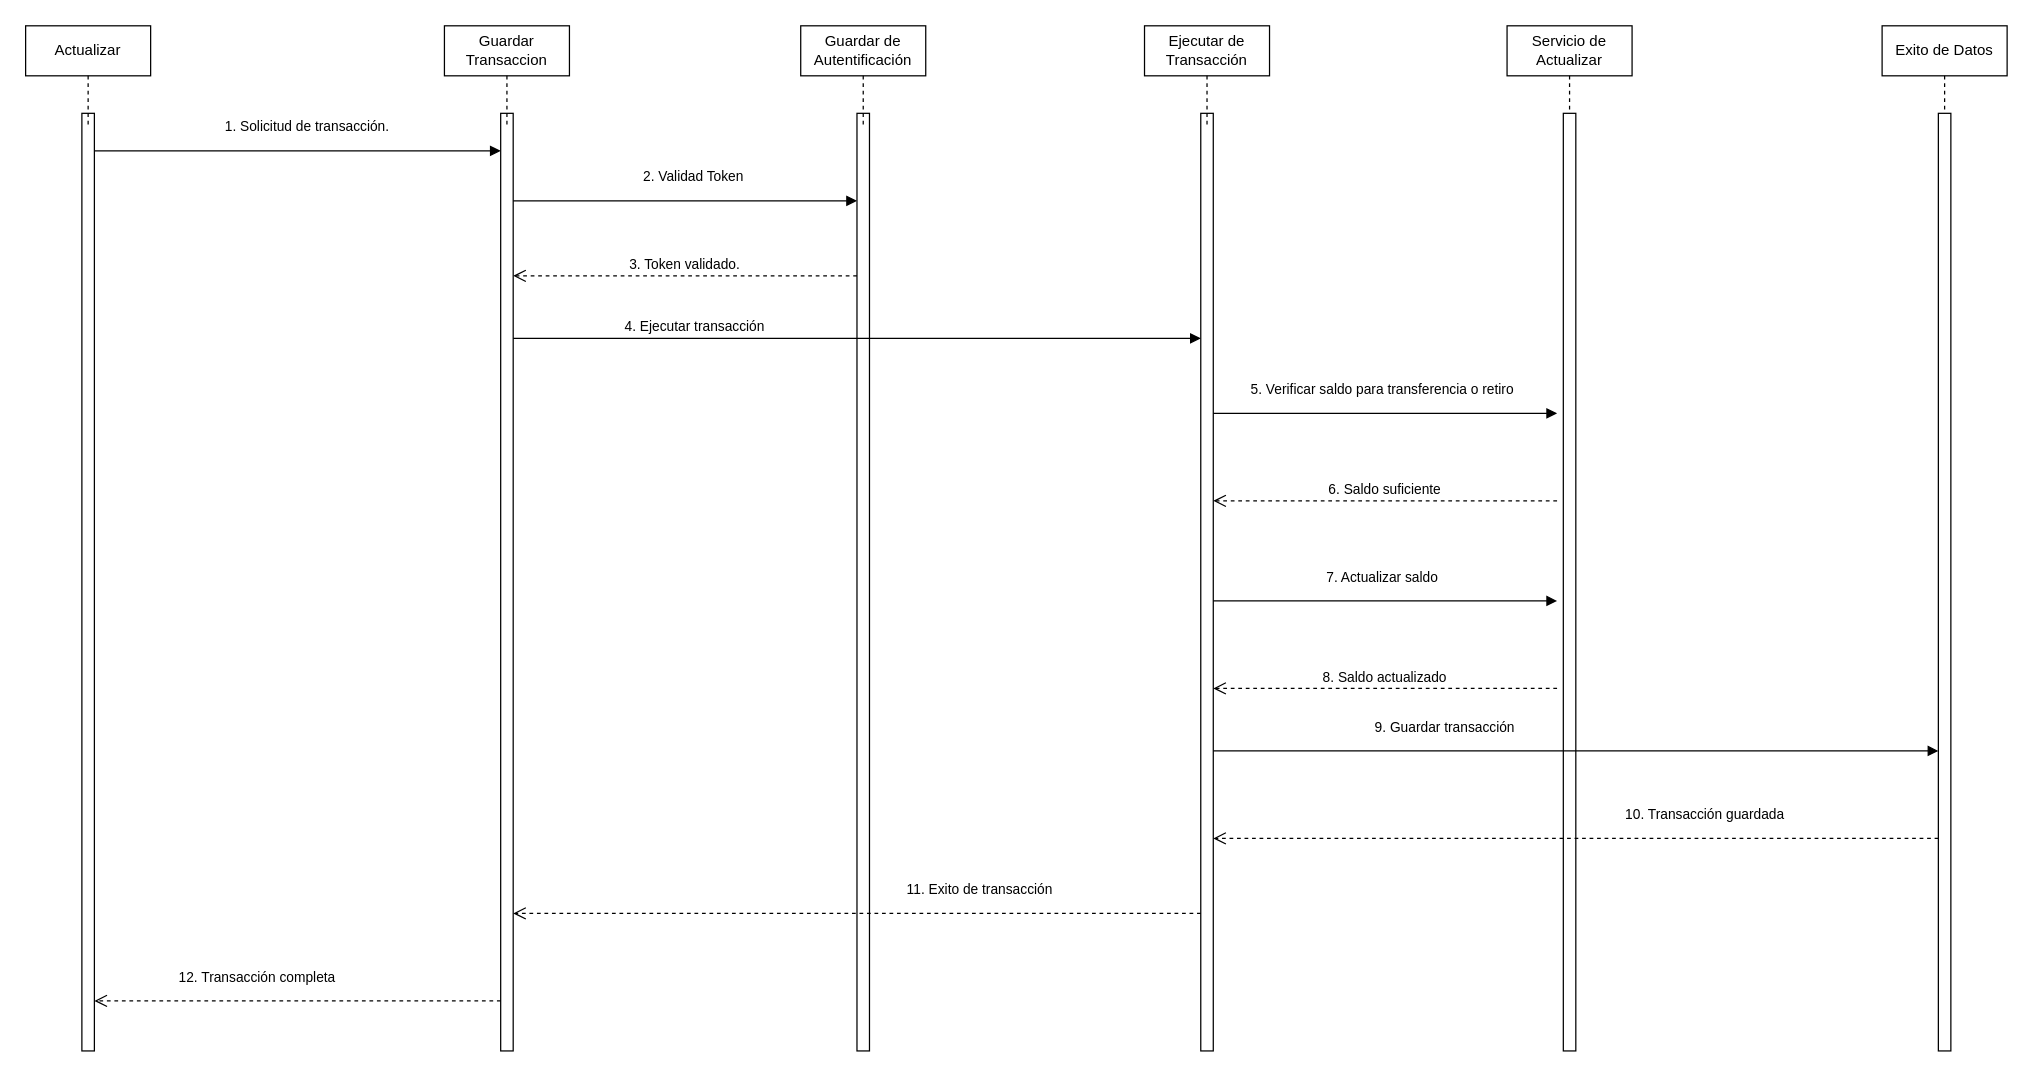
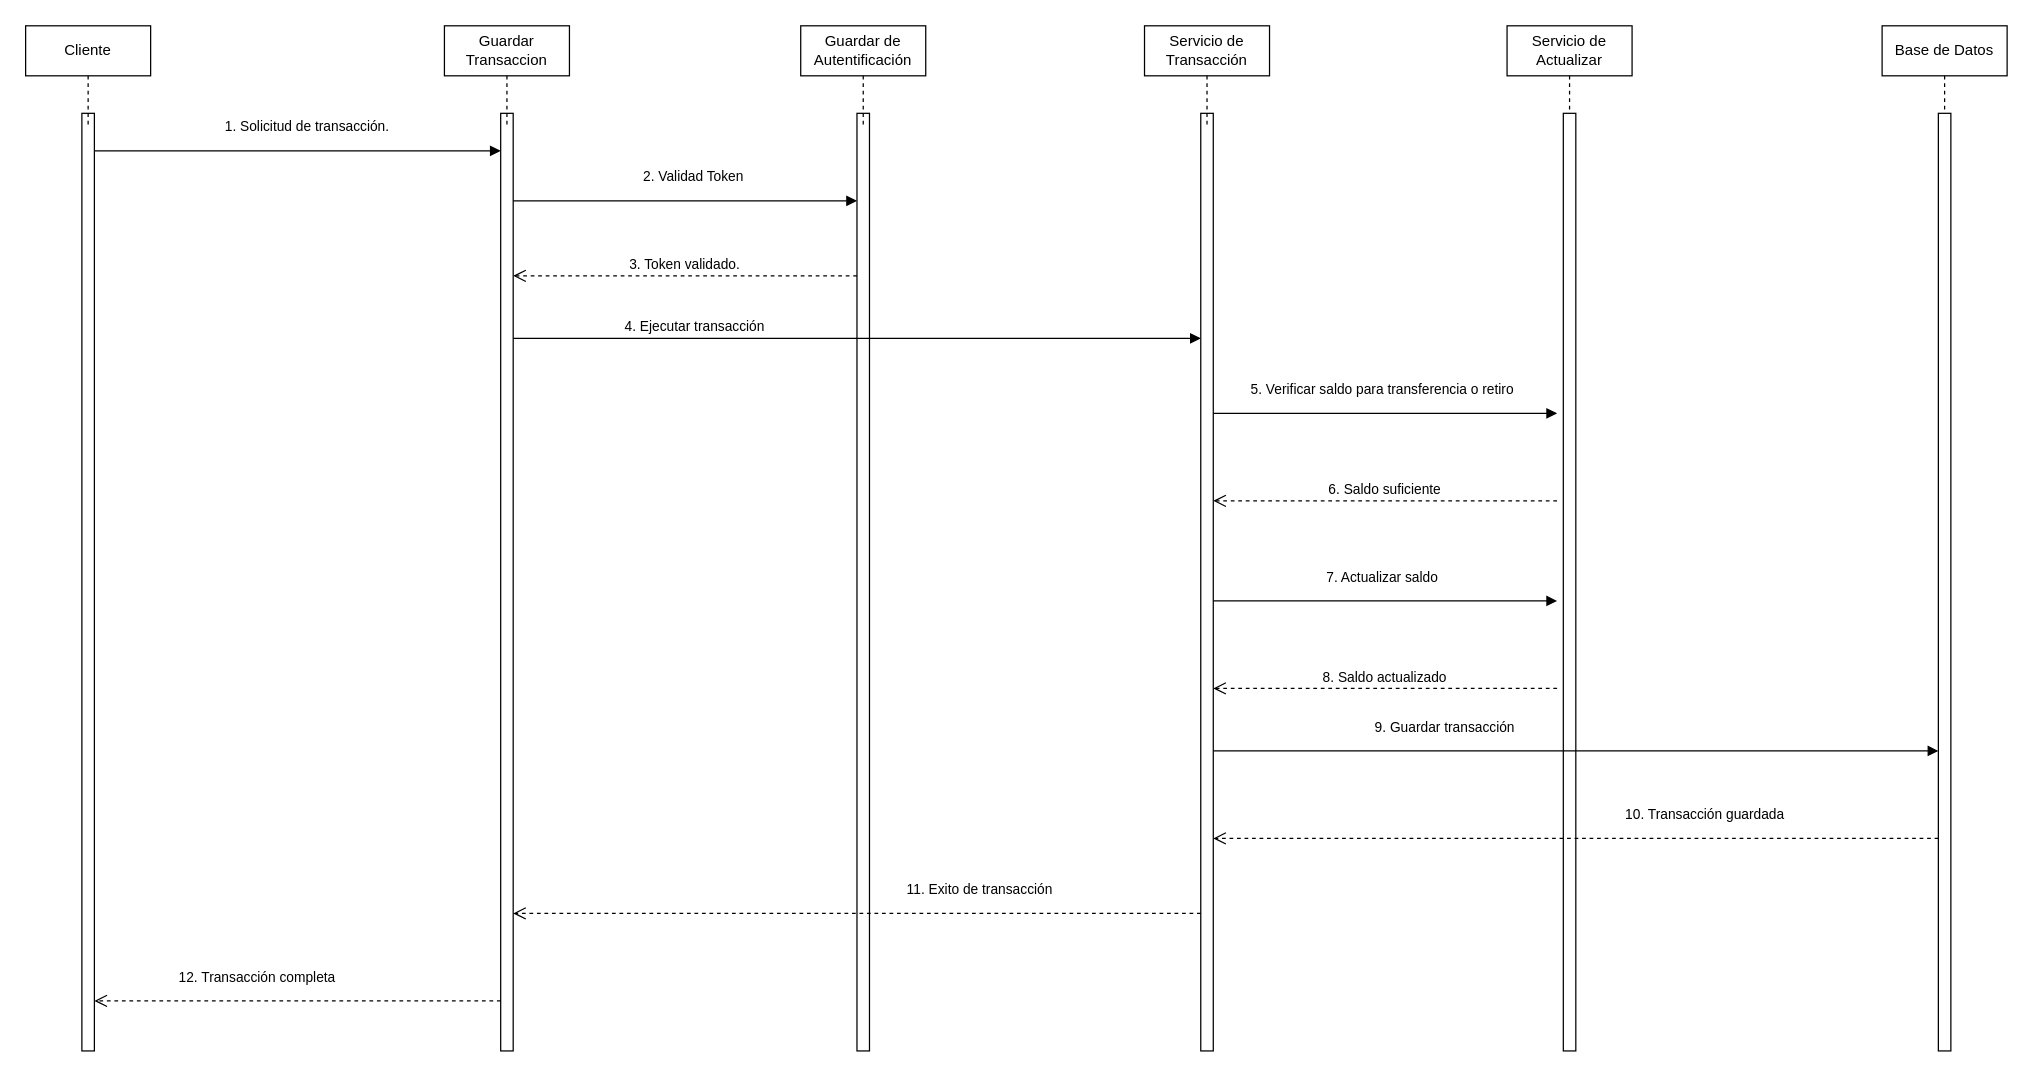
  <mxCell id="0" />
  <mxCell id="1" parent="0" />
  <mxCell id="2" value="" style="html=1;points=[[0,0,0,0,5],[0,1,0,0,-5],[1,0,0,0,5],[1,1,0,0,-5]];perimeter=orthogonalPerimeter;outlineConnect=0;targetShapes=umlLifeline;portConstraint=eastwest;newEdgeStyle={&quot;curved&quot;:0,&quot;rounded&quot;:0};" vertex="1" parent="1"><mxGeometry x="65" y="90" width="10" height="750" as="geometry" /></mxCell>
  <mxCell id="3" value="1. Solicitud de transacción." style="html=1;verticalAlign=bottom;endArrow=block;curved=0;rounded=0;" edge="1" parent="1"><mxGeometry x="0.046" y="10" relative="1" as="geometry"><mxPoint x="75" y="120" as="sourcePoint" /><mxPoint x="400" y="120" as="targetPoint" /><mxPoint as="offset" /></mxGeometry></mxCell>
  <mxCell id="4" value="3. Token validado." style="html=1;verticalAlign=bottom;endArrow=open;dashed=1;endSize=8;curved=0;rounded=0;" edge="1" source="8" parent="1"><mxGeometry relative="1" as="geometry"><mxPoint x="410" y="220" as="targetPoint" /><mxPoint x="680" y="220" as="sourcePoint" /></mxGeometry></mxCell>
- <mxCell id="5" value="Actualizar" style="shape=umlLifeline;perimeter=lifelinePerimeter;whiteSpace=wrap;html=1;container=1;dropTarget=0;collapsible=0;recursiveResize=0;outlineConnect=0;portConstraint=eastwest;newEdgeStyle={&quot;curved&quot;:0,&quot;rounded&quot;:0};" vertex="1" parent="1"><mxGeometry x="20" y="20" width="100" height="80" as="geometry" /></mxCell>
+ <mxCell id="5" value="Cliente" style="shape=umlLifeline;perimeter=lifelinePerimeter;whiteSpace=wrap;html=1;container=1;dropTarget=0;collapsible=0;recursiveResize=0;outlineConnect=0;portConstraint=eastwest;newEdgeStyle={&quot;curved&quot;:0,&quot;rounded&quot;:0};" vertex="1" parent="1"><mxGeometry x="20" y="20" width="100" height="80" as="geometry" /></mxCell>
  <mxCell id="6" value="" style="html=1;points=[[0,0,0,0,5],[0,1,0,0,-5],[1,0,0,0,5],[1,1,0,0,-5]];perimeter=orthogonalPerimeter;outlineConnect=0;targetShapes=umlLifeline;portConstraint=eastwest;newEdgeStyle={&quot;curved&quot;:0,&quot;rounded&quot;:0};" vertex="1" parent="1"><mxGeometry x="400" y="90" width="10" height="750" as="geometry" /></mxCell>
  <mxCell id="7" value="Guardar Transaccion" style="shape=umlLifeline;perimeter=lifelinePerimeter;whiteSpace=wrap;html=1;container=1;dropTarget=0;collapsible=0;recursiveResize=0;outlineConnect=0;portConstraint=eastwest;newEdgeStyle={&quot;curved&quot;:0,&quot;rounded&quot;:0};" vertex="1" parent="1"><mxGeometry x="355" y="20" width="100" height="80" as="geometry" /></mxCell>
  <mxCell id="8" value="" style="html=1;points=[[0,0,0,0,5],[0,1,0,0,-5],[1,0,0,0,5],[1,1,0,0,-5]];perimeter=orthogonalPerimeter;outlineConnect=0;targetShapes=umlLifeline;portConstraint=eastwest;newEdgeStyle={&quot;curved&quot;:0,&quot;rounded&quot;:0};" vertex="1" parent="1"><mxGeometry x="685" y="90" width="10" height="750" as="geometry" /></mxCell>
  <mxCell id="9" value="Guardar de Autentificación" style="shape=umlLifeline;perimeter=lifelinePerimeter;whiteSpace=wrap;html=1;container=1;dropTarget=0;collapsible=0;recursiveResize=0;outlineConnect=0;portConstraint=eastwest;newEdgeStyle={&quot;curved&quot;:0,&quot;rounded&quot;:0};" vertex="1" parent="1"><mxGeometry x="640" y="20" width="100" height="80" as="geometry" /></mxCell>
  <mxCell id="10" value="" style="html=1;points=[[0,0,0,0,5],[0,1,0,0,-5],[1,0,0,0,5],[1,1,0,0,-5]];perimeter=orthogonalPerimeter;outlineConnect=0;targetShapes=umlLifeline;portConstraint=eastwest;newEdgeStyle={&quot;curved&quot;:0,&quot;rounded&quot;:0};" vertex="1" parent="1"><mxGeometry x="960" y="90" width="10" height="750" as="geometry" /></mxCell>
- <mxCell id="11" value="Ejecutar de Transacción" style="shape=umlLifeline;perimeter=lifelinePerimeter;whiteSpace=wrap;html=1;container=1;dropTarget=0;collapsible=0;recursiveResize=0;outlineConnect=0;portConstraint=eastwest;newEdgeStyle={&quot;curved&quot;:0,&quot;rounded&quot;:0};" vertex="1" parent="1"><mxGeometry x="915" y="20" width="100" height="80" as="geometry" /></mxCell>
+ <mxCell id="11" value="Servicio de Transacción" style="shape=umlLifeline;perimeter=lifelinePerimeter;whiteSpace=wrap;html=1;container=1;dropTarget=0;collapsible=0;recursiveResize=0;outlineConnect=0;portConstraint=eastwest;newEdgeStyle={&quot;curved&quot;:0,&quot;rounded&quot;:0};" vertex="1" parent="1"><mxGeometry x="915" y="20" width="100" height="80" as="geometry" /></mxCell>
  <mxCell id="12" value="Servicio de Actualizar" style="shape=umlLifeline;perimeter=lifelinePerimeter;whiteSpace=wrap;html=1;container=1;dropTarget=0;collapsible=0;recursiveResize=0;outlineConnect=0;portConstraint=eastwest;newEdgeStyle={&quot;curved&quot;:0,&quot;rounded&quot;:0};" vertex="1" parent="1"><mxGeometry x="1205" y="20" width="100" height="80" as="geometry" /></mxCell>
  <mxCell id="13" value="" style="html=1;points=[[0,0,0,0,5],[0,1,0,0,-5],[1,0,0,0,5],[1,1,0,0,-5]];perimeter=orthogonalPerimeter;outlineConnect=0;targetShapes=umlLifeline;portConstraint=eastwest;newEdgeStyle={&quot;curved&quot;:0,&quot;rounded&quot;:0};" vertex="1" parent="1"><mxGeometry x="1250" y="90" width="10" height="750" as="geometry" /></mxCell>
- <mxCell id="14" value="Exito de Datos" style="shape=umlLifeline;perimeter=lifelinePerimeter;whiteSpace=wrap;html=1;container=1;dropTarget=0;collapsible=0;recursiveResize=0;outlineConnect=0;portConstraint=eastwest;newEdgeStyle={&quot;curved&quot;:0,&quot;rounded&quot;:0};" vertex="1" parent="1"><mxGeometry x="1505" y="20" width="100" height="80" as="geometry" /></mxCell>
+ <mxCell id="14" value="Base de Datos" style="shape=umlLifeline;perimeter=lifelinePerimeter;whiteSpace=wrap;html=1;container=1;dropTarget=0;collapsible=0;recursiveResize=0;outlineConnect=0;portConstraint=eastwest;newEdgeStyle={&quot;curved&quot;:0,&quot;rounded&quot;:0};" vertex="1" parent="1"><mxGeometry x="1505" y="20" width="100" height="80" as="geometry" /></mxCell>
  <mxCell id="15" value="" style="html=1;points=[[0,0,0,0,5],[0,1,0,0,-5],[1,0,0,0,5],[1,1,0,0,-5]];perimeter=orthogonalPerimeter;outlineConnect=0;targetShapes=umlLifeline;portConstraint=eastwest;newEdgeStyle={&quot;curved&quot;:0,&quot;rounded&quot;:0};" vertex="1" parent="1"><mxGeometry x="1550" y="90" width="10" height="750" as="geometry" /></mxCell>
  <mxCell id="16" value="2. Validad Token" style="html=1;verticalAlign=bottom;endArrow=block;curved=0;rounded=0;" edge="1" parent="1"><mxGeometry x="0.046" y="10" relative="1" as="geometry"><mxPoint x="410" y="160" as="sourcePoint" /><mxPoint x="685" y="160" as="targetPoint" /><mxPoint as="offset" /></mxGeometry></mxCell>
  <mxCell id="17" value="4. Ejecutar transacción" style="html=1;verticalAlign=bottom;endArrow=block;curved=0;rounded=0;" edge="1" parent="1" target="10"><mxGeometry x="-0.473" relative="1" as="geometry"><mxPoint x="410" y="270" as="sourcePoint" /><mxPoint x="685" y="270" as="targetPoint" /><mxPoint as="offset" /></mxGeometry></mxCell>
  <mxCell id="18" value="5. Verificar saldo para transferencia o retiro" style="html=1;verticalAlign=bottom;endArrow=block;curved=0;rounded=0;" edge="1" parent="1" source="10"><mxGeometry x="-0.018" y="10" relative="1" as="geometry"><mxPoint x="970" y="330" as="sourcePoint" /><mxPoint x="1245" y="330" as="targetPoint" /><mxPoint as="offset" /></mxGeometry></mxCell>
  <mxCell id="19" value="6. Saldo suficiente" style="html=1;verticalAlign=bottom;endArrow=open;dashed=1;endSize=8;curved=0;rounded=0;" edge="1" parent="1"><mxGeometry x="0.003" relative="1" as="geometry"><mxPoint x="970" y="400" as="targetPoint" /><mxPoint x="1245" y="400" as="sourcePoint" /><mxPoint as="offset" /></mxGeometry></mxCell>
  <mxCell id="20" value="7. Actualizar saldo" style="html=1;verticalAlign=bottom;endArrow=block;curved=0;rounded=0;" edge="1" parent="1"><mxGeometry x="-0.018" y="10" relative="1" as="geometry"><mxPoint x="970" y="480" as="sourcePoint" /><mxPoint x="1245" y="480" as="targetPoint" /><mxPoint as="offset" /></mxGeometry></mxCell>
  <mxCell id="21" value="8. Saldo actualizado" style="html=1;verticalAlign=bottom;endArrow=open;dashed=1;endSize=8;curved=0;rounded=0;" edge="1" parent="1"><mxGeometry x="0.003" relative="1" as="geometry"><mxPoint x="970" y="550" as="targetPoint" /><mxPoint x="1245" y="550" as="sourcePoint" /><mxPoint as="offset" /></mxGeometry></mxCell>
  <mxCell id="22" value="9. Guardar transacción" style="html=1;verticalAlign=bottom;endArrow=block;curved=0;rounded=0;" edge="1" parent="1" target="15"><mxGeometry x="-0.362" y="10" relative="1" as="geometry"><mxPoint x="970" y="600" as="sourcePoint" /><mxPoint x="1245" y="600" as="targetPoint" /><mxPoint as="offset" /></mxGeometry></mxCell>
  <mxCell id="23" value="10. Transacción guardada" style="html=1;verticalAlign=bottom;endArrow=open;dashed=1;endSize=8;curved=0;rounded=0;" edge="1" parent="1" target="10"><mxGeometry x="-0.356" y="-10" relative="1" as="geometry"><mxPoint x="1275" y="670" as="targetPoint" /><mxPoint x="1550" y="670" as="sourcePoint" /><mxPoint as="offset" /></mxGeometry></mxCell>
  <mxCell id="24" value="11. Exito de transacción" style="html=1;verticalAlign=bottom;endArrow=open;dashed=1;endSize=8;curved=0;rounded=0;" edge="1" parent="1" target="6"><mxGeometry x="-0.356" y="-10" relative="1" as="geometry"><mxPoint x="480" y="730" as="targetPoint" /><mxPoint x="960" y="730" as="sourcePoint" /><mxPoint as="offset" /></mxGeometry></mxCell>
  <mxCell id="25" value="12. Transacción completa" style="html=1;verticalAlign=bottom;endArrow=open;dashed=1;endSize=8;curved=0;rounded=0;" edge="1" parent="1"><mxGeometry x="0.2" y="-10" relative="1" as="geometry"><mxPoint x="75" y="800" as="targetPoint" /><mxPoint x="400" y="800" as="sourcePoint" /><mxPoint as="offset" /></mxGeometry></mxCell>
